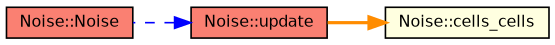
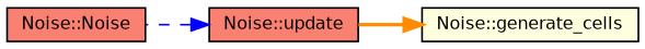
  digraph {
    rankdir=RL
    node [color=black fillcolor=salmon fontname=Helvetica fontsize=10 shape=record style=filled]
    edge [dir=back fontname=Helvetica fontsize=10 labelfontname=Helvetica labelfontsize=10]
-   n1 [fillcolor=lightyellow fontcolor=black height=0.2 label="Noise::cells_cells" width=0.4]
+   n1 [fillcolor=lightyellow fontcolor=black height=0.2 label="Noise::generate_cells" width=0.4]
    n2 [height=0.2 label="Noise::update" width=0.4]
    n3 [height=0.2 label="Noise::Noise" width=0.4]
    n1 -> n2 [color=darkorange style=bold]
    n2 -> n3 [color=blue style=dashed]
  }
